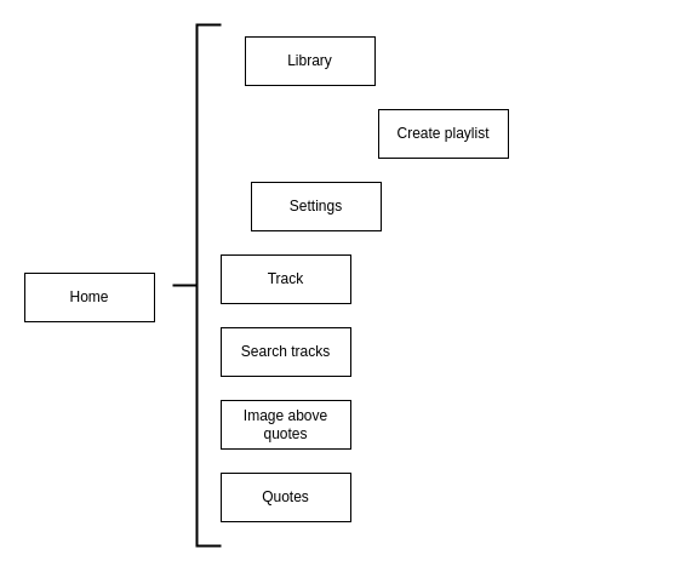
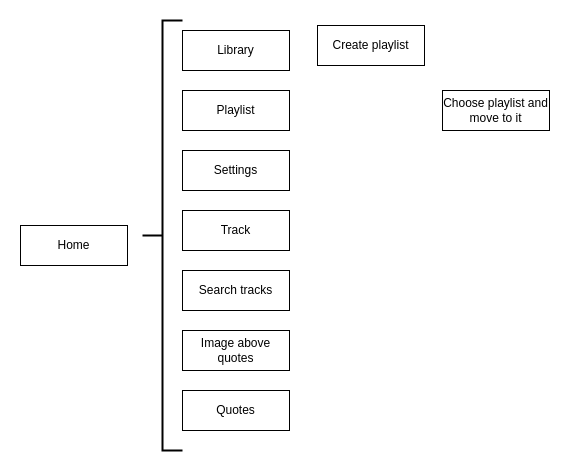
  <mxCell id="0" />
  <mxCell id="1" parent="0" />
  <mxCell id="2" value="Home" style="rounded=0;whiteSpace=wrap;html=1;" parent="1" vertex="1"><mxGeometry x="20" y="225" width="107" height="40" as="geometry" /></mxCell>
- <mxCell id="3" value="Library" style="rounded=0;whiteSpace=wrap;html=1;" parent="1" vertex="1"><mxGeometry x="202" y="30" width="107" height="40" as="geometry" /></mxCell>
- <mxCell id="5" value="Settings" style="rounded=0;whiteSpace=wrap;html=1;" parent="1" vertex="1"><mxGeometry x="207" y="150" width="107" height="40" as="geometry" /></mxCell>
- <mxCell id="6" value="Create playlist" style="rounded=0;whiteSpace=wrap;html=1;" parent="1" vertex="1"><mxGeometry x="312" y="90" width="107" height="40" as="geometry" /></mxCell>
+ <mxCell id="3" value="Library" style="rounded=0;whiteSpace=wrap;html=1;" parent="1" vertex="1"><mxGeometry x="182" y="30" width="107" height="40" as="geometry" /></mxCell>
+ <mxCell id="4" value="Playlist" style="rounded=0;whiteSpace=wrap;html=1;" parent="1" vertex="1"><mxGeometry x="182" y="90" width="107" height="40" as="geometry" /></mxCell>
+ <mxCell id="5" value="Settings" style="rounded=0;whiteSpace=wrap;html=1;" parent="1" vertex="1"><mxGeometry x="182" y="150" width="107" height="40" as="geometry" /></mxCell>
+ <mxCell id="6" value="Create playlist" style="rounded=0;whiteSpace=wrap;html=1;" parent="1" vertex="1"><mxGeometry x="317" y="25" width="107" height="40" as="geometry" /></mxCell>
+ <mxCell id="7" value="Choose playlist and move to it" style="rounded=0;whiteSpace=wrap;html=1;" parent="1" vertex="1"><mxGeometry x="442" y="90" width="107" height="40" as="geometry" /></mxCell>
  <mxCell id="8" value="Search tracks" style="rounded=0;whiteSpace=wrap;html=1;" parent="1" vertex="1"><mxGeometry x="182" y="270" width="107" height="40" as="geometry" /></mxCell>
  <mxCell id="9" value="Track" style="rounded=0;whiteSpace=wrap;html=1;" parent="1" vertex="1"><mxGeometry x="182" y="210" width="107" height="40" as="geometry" /></mxCell>
  <mxCell id="10" value="" style="strokeWidth=2;html=1;shape=mxgraph.flowchart.annotation_2;align=left;labelPosition=right;pointerEvents=1;" parent="1" vertex="1"><mxGeometry x="142" y="20" width="40" height="430" as="geometry" /></mxCell>
  <mxCell id="11" value="Quotes" style="rounded=0;whiteSpace=wrap;html=1;" vertex="1" parent="1"><mxGeometry x="182" y="390" width="107" height="40" as="geometry" /></mxCell>
  <mxCell id="12" value="Image above quotes" style="rounded=0;whiteSpace=wrap;html=1;" vertex="1" parent="1"><mxGeometry x="182" y="330" width="107" height="40" as="geometry" /></mxCell>
